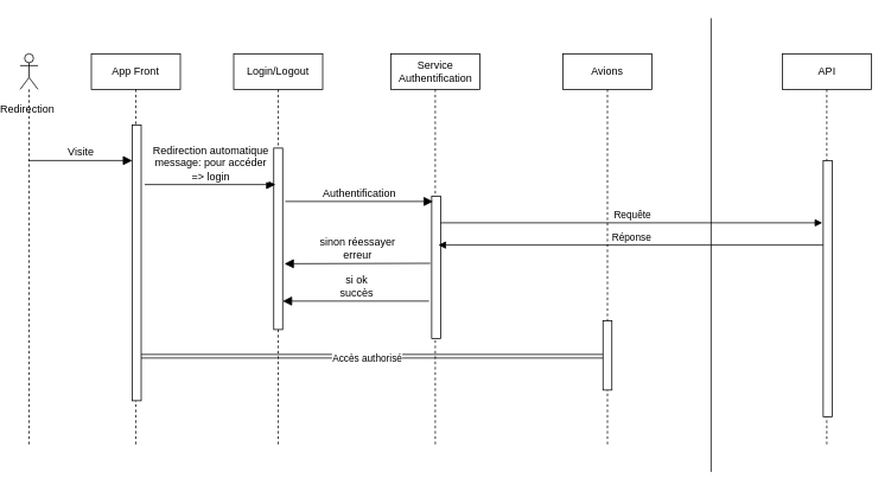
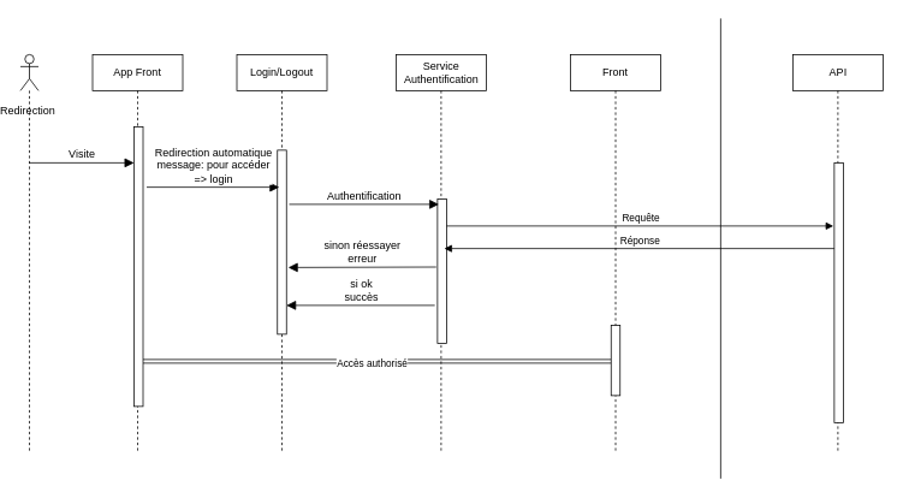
  <mxCell id="0" />
  <mxCell id="1" parent="0" />
  <mxCell id="2" value="&lt;div style=&quot;text-align: start;&quot;&gt;&lt;br&gt;&lt;/div&gt;" style="html=1;verticalAlign=bottom;endArrow=block;curved=0;rounded=0;fontSize=12;exitX=1.4;exitY=0.558;exitDx=0;exitDy=0;exitPerimeter=0;shape=link;" parent="1" target="17" edge="1"><mxGeometry width="80" relative="1" as="geometry"><mxPoint x="150" y="400" as="sourcePoint" /><mxPoint x="864.5" y="400.06" as="targetPoint" /></mxGeometry></mxCell>
  <mxCell id="3" value="Accès authorisé" style="edgeLabel;html=1;align=center;verticalAlign=middle;resizable=0;points=[];" parent="2" vertex="1" connectable="0"><mxGeometry x="-0.013" y="-2" relative="1" as="geometry"><mxPoint as="offset" /></mxGeometry></mxCell>
  <mxCell id="4" value="App Front" style="shape=umlLifeline;perimeter=lifelinePerimeter;whiteSpace=wrap;html=1;container=1;dropTarget=0;collapsible=0;recursiveResize=0;outlineConnect=0;portConstraint=eastwest;newEdgeStyle={&quot;curved&quot;:0,&quot;rounded&quot;:0};" parent="1" vertex="1"><mxGeometry x="100" y="60" width="100" height="440" as="geometry" /></mxCell>
  <mxCell id="5" value="" style="html=1;points=[[0,0,0,0,5],[0,1,0,0,-5],[1,0,0,0,5],[1,1,0,0,-5]];perimeter=orthogonalPerimeter;outlineConnect=0;targetShapes=umlLifeline;portConstraint=eastwest;newEdgeStyle={&quot;curved&quot;:0,&quot;rounded&quot;:0};" parent="4" vertex="1"><mxGeometry x="46" y="80" width="10" height="310" as="geometry" /></mxCell>
  <mxCell id="6" value="Service Authentification" style="shape=umlLifeline;perimeter=lifelinePerimeter;whiteSpace=wrap;html=1;container=1;dropTarget=0;collapsible=0;recursiveResize=0;outlineConnect=0;portConstraint=eastwest;newEdgeStyle={&quot;curved&quot;:0,&quot;rounded&quot;:0};" parent="1" vertex="1"><mxGeometry x="436.5" y="60" width="100" height="440" as="geometry" /></mxCell>
  <mxCell id="7" value="" style="html=1;points=[[0,0,0,0,5],[0,1,0,0,-5],[1,0,0,0,5],[1,1,0,0,-5]];perimeter=orthogonalPerimeter;outlineConnect=0;targetShapes=umlLifeline;portConstraint=eastwest;newEdgeStyle={&quot;curved&quot;:0,&quot;rounded&quot;:0};" parent="6" vertex="1"><mxGeometry x="46" y="160" width="10" height="160" as="geometry" /></mxCell>
  <mxCell id="8" value="Visite" style="html=1;verticalAlign=bottom;endArrow=block;curved=0;rounded=0;fontSize=12;startSize=8;endSize=8;" parent="1" edge="1"><mxGeometry width="80" relative="1" as="geometry"><mxPoint x="29.5" y="180" as="sourcePoint" /><mxPoint x="146" y="180" as="targetPoint" /></mxGeometry></mxCell>
  <mxCell id="9" value="Authentification" style="html=1;verticalAlign=bottom;endArrow=block;curved=0;rounded=0;fontSize=12;startSize=8;endSize=8;" parent="1" edge="1"><mxGeometry width="80" relative="1" as="geometry"><mxPoint x="318" y="226" as="sourcePoint" /><mxPoint x="484" y="226" as="targetPoint" /></mxGeometry></mxCell>
  <mxCell id="10" value="Login/Logout" style="shape=umlLifeline;perimeter=lifelinePerimeter;whiteSpace=wrap;html=1;container=1;dropTarget=0;collapsible=0;recursiveResize=0;outlineConnect=0;portConstraint=eastwest;newEdgeStyle={&quot;curved&quot;:0,&quot;rounded&quot;:0};" parent="1" vertex="1"><mxGeometry x="260" y="60" width="100" height="440" as="geometry" /></mxCell>
  <mxCell id="11" value="" style="html=1;points=[[0,0,0,0,5],[0,1,0,0,-5],[1,0,0,0,5],[1,1,0,0,-5]];perimeter=orthogonalPerimeter;outlineConnect=0;targetShapes=umlLifeline;portConstraint=eastwest;newEdgeStyle={&quot;curved&quot;:0,&quot;rounded&quot;:0};" parent="10" vertex="1"><mxGeometry x="45" y="106" width="10" height="204" as="geometry" /></mxCell>
  <mxCell id="12" value="si ok&lt;div&gt;succès&lt;/div&gt;" style="html=1;verticalAlign=bottom;endArrow=block;curved=0;rounded=0;fontSize=12;startSize=8;endSize=8;" parent="1" edge="1" target="11"><mxGeometry width="80" relative="1" as="geometry"><mxPoint x="479.5" y="338" as="sourcePoint" /><mxPoint x="263" y="338" as="targetPoint" /></mxGeometry></mxCell>
  <mxCell id="13" value="API" style="shape=umlLifeline;perimeter=lifelinePerimeter;whiteSpace=wrap;html=1;container=1;dropTarget=0;collapsible=0;recursiveResize=0;outlineConnect=0;portConstraint=eastwest;newEdgeStyle={&quot;curved&quot;:0,&quot;rounded&quot;:0};" parent="1" vertex="1"><mxGeometry x="876.5" y="60" width="100" height="440" as="geometry" /></mxCell>
  <mxCell id="14" value="" style="html=1;points=[[0,0,0,0,5],[0,1,0,0,-5],[1,0,0,0,5],[1,1,0,0,-5]];perimeter=orthogonalPerimeter;outlineConnect=0;targetShapes=umlLifeline;portConstraint=eastwest;newEdgeStyle={&quot;curved&quot;:0,&quot;rounded&quot;:0};" parent="13" vertex="1"><mxGeometry x="46" y="120" width="10" height="288" as="geometry" /></mxCell>
  <mxCell id="15" value="&lt;div&gt;&lt;br&gt;&lt;/div&gt;&lt;div&gt;&lt;br&gt;&lt;/div&gt;&lt;div&gt;&lt;br&gt;&lt;/div&gt;&lt;div&gt;&lt;br&gt;&lt;/div&gt;&lt;div&gt;&lt;br&gt;&lt;/div&gt;&lt;div&gt;&lt;br&gt;&lt;/div&gt;&lt;div&gt;Redirection&amp;nbsp;&lt;/div&gt;" style="shape=umlLifeline;perimeter=lifelinePerimeter;whiteSpace=wrap;html=1;container=1;dropTarget=0;collapsible=0;recursiveResize=0;outlineConnect=0;portConstraint=eastwest;newEdgeStyle={&quot;curved&quot;:0,&quot;rounded&quot;:0};participant=umlActor;" parent="1" vertex="1"><mxGeometry x="20" y="60" width="20" height="440" as="geometry" /></mxCell>
- <mxCell id="16" value="&lt;div&gt;Avions&lt;/div&gt;" style="shape=umlLifeline;perimeter=lifelinePerimeter;whiteSpace=wrap;html=1;container=1;dropTarget=0;collapsible=0;recursiveResize=0;outlineConnect=0;portConstraint=eastwest;newEdgeStyle={&quot;curved&quot;:0,&quot;rounded&quot;:0};" parent="1" vertex="1"><mxGeometry x="630" y="60" width="100" height="440" as="geometry" /></mxCell>
+ <mxCell id="16" value="&lt;div&gt;Front&lt;/div&gt;" style="shape=umlLifeline;perimeter=lifelinePerimeter;whiteSpace=wrap;html=1;container=1;dropTarget=0;collapsible=0;recursiveResize=0;outlineConnect=0;portConstraint=eastwest;newEdgeStyle={&quot;curved&quot;:0,&quot;rounded&quot;:0};" parent="1" vertex="1"><mxGeometry x="630" y="60" width="100" height="440" as="geometry" /></mxCell>
  <mxCell id="17" value="" style="html=1;points=[[0,0,0,0,5],[0,1,0,0,-5],[1,0,0,0,5],[1,1,0,0,-5]];perimeter=orthogonalPerimeter;outlineConnect=0;targetShapes=umlLifeline;portConstraint=eastwest;newEdgeStyle={&quot;curved&quot;:0,&quot;rounded&quot;:0};" parent="16" vertex="1"><mxGeometry x="45" y="300" width="10" height="78" as="geometry" /></mxCell>
  <mxCell id="18" value="Redirection automatique&lt;div&gt;message: pour accéder&lt;/div&gt;&lt;div&gt;=&amp;gt; login&lt;/div&gt;" style="html=1;verticalAlign=bottom;endArrow=block;curved=0;rounded=0;fontSize=12;startSize=8;endSize=8;" parent="1" edge="1"><mxGeometry width="80" relative="1" as="geometry"><mxPoint x="160" y="207" as="sourcePoint" /><mxPoint x="307" y="207" as="targetPoint" /></mxGeometry></mxCell>
  <mxCell id="19" value="sinon réessayer&lt;div&gt;erreur&lt;/div&gt;" style="html=1;verticalAlign=bottom;endArrow=block;curved=0;rounded=0;fontSize=12;startSize=8;endSize=8;" parent="1" edge="1"><mxGeometry width="80" relative="1" as="geometry"><mxPoint x="481" y="295.5" as="sourcePoint" /><mxPoint x="317" y="296" as="targetPoint" /></mxGeometry></mxCell>
  <mxCell id="20" value="Requête" style="html=1;verticalAlign=bottom;endArrow=block;curved=0;rounded=0;" parent="1" edge="1" source="7"><mxGeometry width="80" relative="1" as="geometry"><mxPoint x="323" y="250" as="sourcePoint" /><mxPoint x="921.5" y="250" as="targetPoint" /></mxGeometry></mxCell>
  <mxCell id="21" value="Réponse" style="html=1;verticalAlign=bottom;endArrow=block;curved=0;rounded=0;" parent="1" edge="1" source="14"><mxGeometry width="80" relative="1" as="geometry"><mxPoint x="1088.5" y="275" as="sourcePoint" /><mxPoint x="490" y="275" as="targetPoint" /></mxGeometry></mxCell>
  <mxCell id="22" value="" style="endArrow=none;html=1;rounded=0;" edge="1" parent="1"><mxGeometry width="50" height="50" relative="1" as="geometry"><mxPoint x="796.5" y="530" as="sourcePoint" /><mxPoint x="796.5" as="targetPoint" y="20" /></mxGeometry></mxCell>
